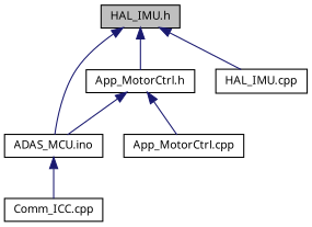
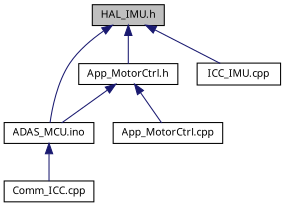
  digraph {
    fontname="Noto Sans"
    node [color=black fontname="Noto Sans" fontsize=10 shape=record]
    edge [color=midnightblue dir=back fontname="Noto Sans" fontsize=10 labelfontname=Helvetica labelfontsize=10 style=solid]
    n1 [fillcolor=grey75 fontcolor=black height=0.2 label="HAL_IMU.h" style=filled width=0.4]
    n2 [height=0.2 label="ADAS_MCU.ino" width=0.4]
    n3 [height=0.2 label="App_MotorCtrl.h" width=0.4]
-   n4 [height=0.2 label="HAL_IMU.cpp" width=0.4]
+   n4 [height=0.2 label="ICC_IMU.cpp" width=0.4]
    n5 [height=0.2 label="Comm_ICC.cpp" width=0.4]
    n6 [height=0.2 label="App_MotorCtrl.cpp" width=0.4]
    n1 -> n2
    n1 -> n3
    n1 -> n4
    n2 -> n5
    n3 -> n2
    n3 -> n6
  }
